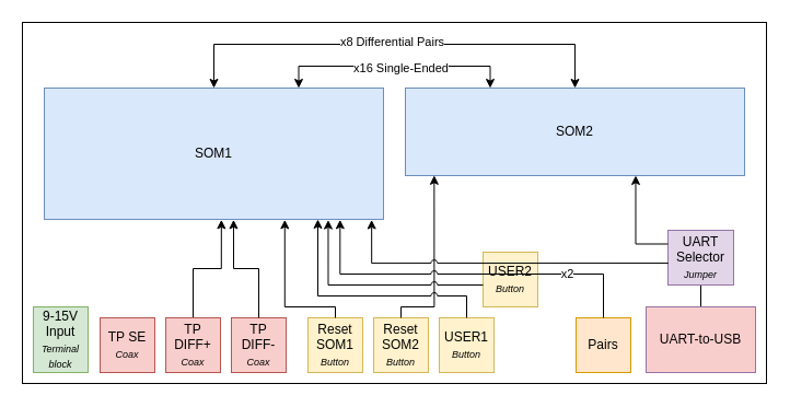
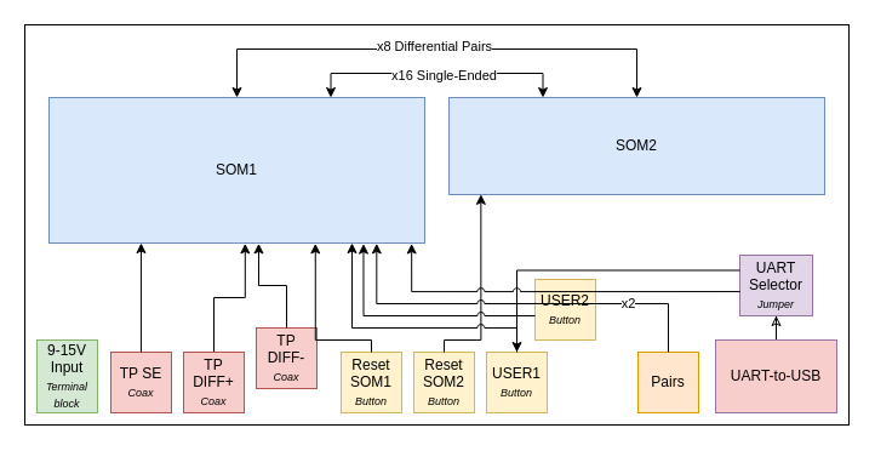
  <mxCell id="0" />
  <mxCell id="1" parent="0" />
  <mxCell id="2" value="" style="rounded=0;whiteSpace=wrap;html=1;" parent="1" vertex="1"><mxGeometry x="20" y="20" width="680" height="330" as="geometry" /></mxCell>
  <mxCell id="3" value="9-15V&lt;div&gt;Input&lt;/div&gt;&lt;div&gt;&lt;i&gt;&lt;font style=&quot;font-size: 9px;&quot;&gt;Terminal block&lt;/font&gt;&lt;/i&gt;&lt;/div&gt;" style="rounded=0;whiteSpace=wrap;html=1;fillColor=#d5e8d4;strokeColor=#82b366;" parent="1" vertex="1"><mxGeometry x="30" y="280" width="50" height="60" as="geometry" /></mxCell>
  <mxCell id="4" style="edgeStyle=orthogonalEdgeStyle;rounded=0;orthogonalLoop=1;jettySize=auto;html=1;exitX=0.75;exitY=0;exitDx=0;exitDy=0;entryX=0.25;entryY=0;entryDx=0;entryDy=0;startArrow=classic;startFill=1;" parent="1" source="8" target="9" edge="1"><mxGeometry relative="1" as="geometry" /></mxCell>
  <mxCell id="5" value="x16 Single-Ended" style="edgeLabel;html=1;align=center;verticalAlign=middle;resizable=0;points=[];" parent="4" vertex="1" connectable="0"><mxGeometry x="0.046" y="-1" relative="1" as="geometry"><mxPoint x="1" as="offset" /></mxGeometry></mxCell>
  <mxCell id="6" style="edgeStyle=orthogonalEdgeStyle;rounded=0;orthogonalLoop=1;jettySize=auto;html=1;exitX=0.5;exitY=0;exitDx=0;exitDy=0;entryX=0.5;entryY=0;entryDx=0;entryDy=0;startArrow=classic;startFill=1;" parent="1" source="8" target="9" edge="1"><mxGeometry relative="1" as="geometry"><Array as="points"><mxPoint x="195" y="40" /><mxPoint x="525" y="40" /></Array></mxGeometry></mxCell>
  <mxCell id="7" value="x8 Differential Pairs" style="edgeLabel;html=1;align=center;verticalAlign=middle;resizable=0;points=[];" parent="6" vertex="1" connectable="0"><mxGeometry x="-0.015" y="3" relative="1" as="geometry"><mxPoint as="offset" /></mxGeometry></mxCell>
  <mxCell id="8" value="SOM1" style="rounded=0;whiteSpace=wrap;html=1;fillColor=#dae8fc;strokeColor=#6c8ebf;" parent="1" vertex="1"><mxGeometry x="40" y="80" width="310" height="120" as="geometry" /></mxCell>
  <mxCell id="9" value="SOM2" style="rounded=0;whiteSpace=wrap;html=1;fillColor=#dae8fc;strokeColor=#6c8ebf;" parent="1" vertex="1"><mxGeometry x="370" y="80" width="310" height="80" as="geometry" /></mxCell>
  <mxCell id="10" value="TP SE&lt;div&gt;&lt;i&gt;&lt;font style=&quot;font-size: 9px;&quot;&gt;Coax&lt;/font&gt;&lt;/i&gt;&lt;/div&gt;" style="rounded=0;whiteSpace=wrap;html=1;fillColor=#f8cecc;strokeColor=#b85450;" parent="1" vertex="1"><mxGeometry x="91" y="290" width="50" height="50" as="geometry" /></mxCell>
  <mxCell id="11" style="edgeStyle=orthogonalEdgeStyle;rounded=0;orthogonalLoop=1;jettySize=auto;html=1;entryX=0.522;entryY=1.003;entryDx=0;entryDy=0;entryPerimeter=0;" parent="1" source="12" target="8" edge="1"><mxGeometry relative="1" as="geometry" /></mxCell>
  <mxCell id="12" value="TP DIFF+&lt;div&gt;&lt;i&gt;&lt;font style=&quot;font-size: 9px;&quot;&gt;Coax&lt;/font&gt;&lt;/i&gt;&lt;/div&gt;" style="rounded=0;whiteSpace=wrap;html=1;fillColor=#f8cecc;strokeColor=#b85450;" parent="1" vertex="1"><mxGeometry x="151" y="290" width="50" height="50" as="geometry" /></mxCell>
- <mxCell id="13" value="TP DIFF-&lt;div&gt;&lt;i&gt;&lt;font style=&quot;font-size: 9px;&quot;&gt;Coax&lt;/font&gt;&lt;/i&gt;&lt;/div&gt;" style="rounded=0;whiteSpace=wrap;html=1;fillColor=#f8cecc;strokeColor=#b85450;" parent="1" vertex="1"><mxGeometry x="211" y="290" width="50" height="50" as="geometry" /></mxCell>
+ <mxCell id="13" value="TP DIFF-&lt;div&gt;&lt;i&gt;&lt;font style=&quot;font-size: 9px;&quot;&gt;Coax&lt;/font&gt;&lt;/i&gt;&lt;/div&gt;" style="rounded=0;whiteSpace=wrap;html=1;fillColor=#f8cecc;strokeColor=#b85450;" parent="1" vertex="1"><mxGeometry x="211" y="270" width="50" height="50" as="geometry" /></mxCell>
  <mxCell id="14" value="Reset&lt;div&gt;SOM1&lt;/div&gt;&lt;div&gt;&lt;i&gt;&lt;font style=&quot;font-size: 9px;&quot;&gt;Button&lt;/font&gt;&lt;/i&gt;&lt;/div&gt;" style="rounded=0;whiteSpace=wrap;html=1;fillColor=#fff2cc;strokeColor=#d6b656;" parent="1" vertex="1"><mxGeometry x="281" y="290" width="50" height="50" as="geometry" /></mxCell>
  <mxCell id="15" value="Reset&lt;div&gt;SOM2&lt;/div&gt;&lt;div&gt;&lt;i&gt;&lt;font style=&quot;font-size: 9px;&quot;&gt;Button&lt;/font&gt;&lt;/i&gt;&lt;/div&gt;" style="rounded=0;whiteSpace=wrap;html=1;fillColor=#fff2cc;strokeColor=#d6b656;" parent="1" vertex="1"><mxGeometry x="341" y="290" width="50" height="50" as="geometry" /></mxCell>
  <mxCell id="16" value="USER1&lt;br&gt;&lt;div&gt;&lt;i&gt;&lt;font style=&quot;font-size: 9px;&quot;&gt;Button&lt;/font&gt;&lt;/i&gt;&lt;/div&gt;" style="rounded=0;whiteSpace=wrap;html=1;fillColor=#fff2cc;strokeColor=#d6b656;" parent="1" vertex="1"><mxGeometry x="401" y="290" width="50" height="50" as="geometry" /></mxCell>
  <mxCell id="17" value="USER2&lt;br&gt;&lt;div&gt;&lt;i&gt;&lt;font style=&quot;font-size: 9px;&quot;&gt;Button&lt;/font&gt;&lt;/i&gt;&lt;/div&gt;" style="rounded=0;whiteSpace=wrap;html=1;fillColor=#fff2cc;strokeColor=#d6b656;" parent="1" vertex="1"><mxGeometry x="441" y="230" width="50" height="50" as="geometry" /></mxCell>
  <mxCell id="18" value="Pairs" style="rounded=0;whiteSpace=wrap;html=1;fillColor=#ffe6cc;strokeColor=#d79b00;" parent="1" vertex="1"><mxGeometry x="526" y="290" width="50" height="50" as="geometry" /></mxCell>
- <mxCell id="19" style="edgeStyle=orthogonalEdgeStyle;rounded=0;orthogonalLoop=1;jettySize=auto;html=1;entryX=0.5;entryY=1;entryDx=0;entryDy=0;endArrow=none;endFill=0;" parent="1" source="20" target="29" edge="1"><mxGeometry relative="1" as="geometry" /></mxCell>
+ <mxCell id="19" style="edgeStyle=orthogonalEdgeStyle;rounded=0;orthogonalLoop=1;jettySize=auto;html=1;entryX=0.5;entryY=1;entryDx=0;entryDy=0;endArrow=classic;endFill=0;" parent="1" source="20" target="29" edge="1"><mxGeometry relative="1" as="geometry" /></mxCell>
  <mxCell id="20" value="UART-to-USB" style="rounded=0;whiteSpace=wrap;html=1;fillColor=#f8cecc;strokeColor=#9673a6;" parent="1" vertex="1"><mxGeometry x="590" y="280" width="100" height="60" as="geometry" /></mxCell>
+ <mxCell id="21" style="edgeStyle=orthogonalEdgeStyle;rounded=0;orthogonalLoop=1;jettySize=auto;html=1;entryX=0.245;entryY=1;entryDx=0;entryDy=0;entryPerimeter=0;" parent="1" source="10" target="8" edge="1"><mxGeometry relative="1" as="geometry"><Array as="points" /></mxGeometry></mxCell>
  <mxCell id="22" style="edgeStyle=orthogonalEdgeStyle;rounded=0;orthogonalLoop=1;jettySize=auto;html=1;entryX=0.558;entryY=1.003;entryDx=0;entryDy=0;entryPerimeter=0;" parent="1" source="13" target="8" edge="1"><mxGeometry relative="1" as="geometry" /></mxCell>
  <mxCell id="23" style="edgeStyle=orthogonalEdgeStyle;rounded=0;orthogonalLoop=1;jettySize=auto;html=1;entryX=0.709;entryY=1.003;entryDx=0;entryDy=0;entryPerimeter=0;" parent="1" source="14" target="8" edge="1"><mxGeometry relative="1" as="geometry"><Array as="points"><mxPoint x="306" y="280" /><mxPoint x="260" y="280" /></Array></mxGeometry></mxCell>
  <mxCell id="24" style="edgeStyle=orthogonalEdgeStyle;rounded=0;orthogonalLoop=1;jettySize=auto;html=1;entryX=0.085;entryY=0.998;entryDx=0;entryDy=0;entryPerimeter=0;" parent="1" source="15" target="9" edge="1"><mxGeometry relative="1" as="geometry"><Array as="points"><mxPoint x="366" y="280" /><mxPoint x="396" y="280" /></Array></mxGeometry></mxCell>
  <mxCell id="25" style="edgeStyle=orthogonalEdgeStyle;rounded=0;orthogonalLoop=1;jettySize=auto;html=1;shadow=0;noJump=0;jumpStyle=arc;" parent="1" source="16" edge="1"><mxGeometry relative="1" as="geometry"><mxPoint x="290" y="200" as="targetPoint" /><Array as="points"><mxPoint x="426" y="270" /><mxPoint x="290" y="270" /><mxPoint x="290" y="200" /></Array></mxGeometry></mxCell>
  <mxCell id="26" style="edgeStyle=orthogonalEdgeStyle;rounded=0;orthogonalLoop=1;jettySize=auto;html=1;entryX=0.837;entryY=1.005;entryDx=0;entryDy=0;entryPerimeter=0;jumpStyle=arc;" parent="1" source="17" target="8" edge="1"><mxGeometry relative="1" as="geometry"><Array as="points"><mxPoint x="486" y="260" /><mxPoint x="300" y="260" /><mxPoint x="300" y="201" /></Array></mxGeometry></mxCell>
  <mxCell id="27" style="edgeStyle=orthogonalEdgeStyle;rounded=0;orthogonalLoop=1;jettySize=auto;html=1;entryX=0.872;entryY=1.003;entryDx=0;entryDy=0;entryPerimeter=0;jumpStyle=arc;" parent="1" source="18" target="8" edge="1"><mxGeometry relative="1" as="geometry"><Array as="points"><mxPoint x="551" y="250" /><mxPoint x="310" y="250" /><mxPoint x="310" y="200" /></Array></mxGeometry></mxCell>
  <mxCell id="28" value="x2" style="edgeLabel;html=1;align=center;verticalAlign=middle;resizable=0;points=[];" parent="27" vertex="1" connectable="0"><mxGeometry x="-0.549" y="-1" relative="1" as="geometry"><mxPoint as="offset" /></mxGeometry></mxCell>
  <mxCell id="29" value="UART&lt;div&gt;Selector&lt;/div&gt;&lt;div&gt;&lt;i&gt;&lt;font style=&quot;font-size: 9px;&quot;&gt;Jumper&lt;/font&gt;&lt;/i&gt;&lt;/div&gt;" style="rounded=0;whiteSpace=wrap;html=1;fillColor=#e1d5e7;strokeColor=#9673a6;" parent="1" vertex="1"><mxGeometry x="610" y="210" width="60" height="50" as="geometry" /></mxCell>
- <mxCell id="30" style="edgeStyle=orthogonalEdgeStyle;rounded=0;orthogonalLoop=1;jettySize=auto;html=1;exitX=0;exitY=0.25;exitDx=0;exitDy=0;entryX=0.679;entryY=1;entryDx=0;entryDy=0;entryPerimeter=0;" parent="1" source="29" target="9" edge="1"><mxGeometry relative="1" as="geometry" /></mxCell>
+ <mxCell id="30" style="edgeStyle=orthogonalEdgeStyle;rounded=0;orthogonalLoop=1;jettySize=auto;html=1;exitX=0;exitY=0.25;exitDx=0;exitDy=0;" parent="1" source="29" target="16" edge="1"><mxGeometry relative="1" as="geometry" /></mxCell>
  <mxCell id="31" style="edgeStyle=orthogonalEdgeStyle;rounded=0;orthogonalLoop=1;jettySize=auto;html=1;exitX=0.004;exitY=0.601;exitDx=0;exitDy=0;entryX=0.965;entryY=1.004;entryDx=0;entryDy=0;entryPerimeter=0;exitPerimeter=0;jumpStyle=arc;" parent="1" source="29" target="8" edge="1"><mxGeometry relative="1" as="geometry"><Array as="points"><mxPoint x="339" y="240" /></Array></mxGeometry></mxCell>
